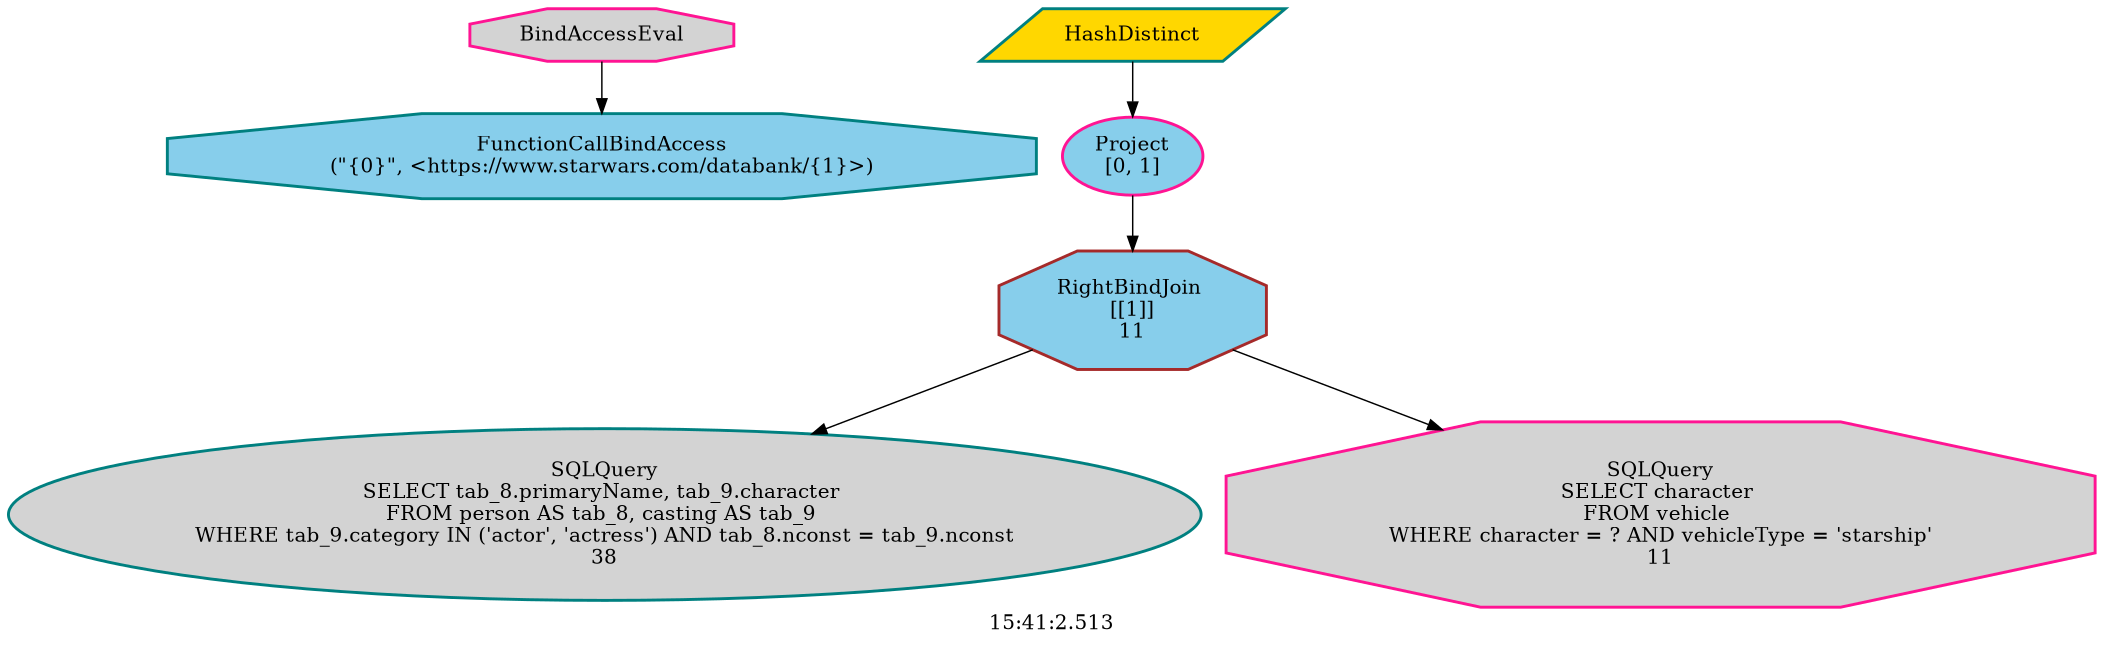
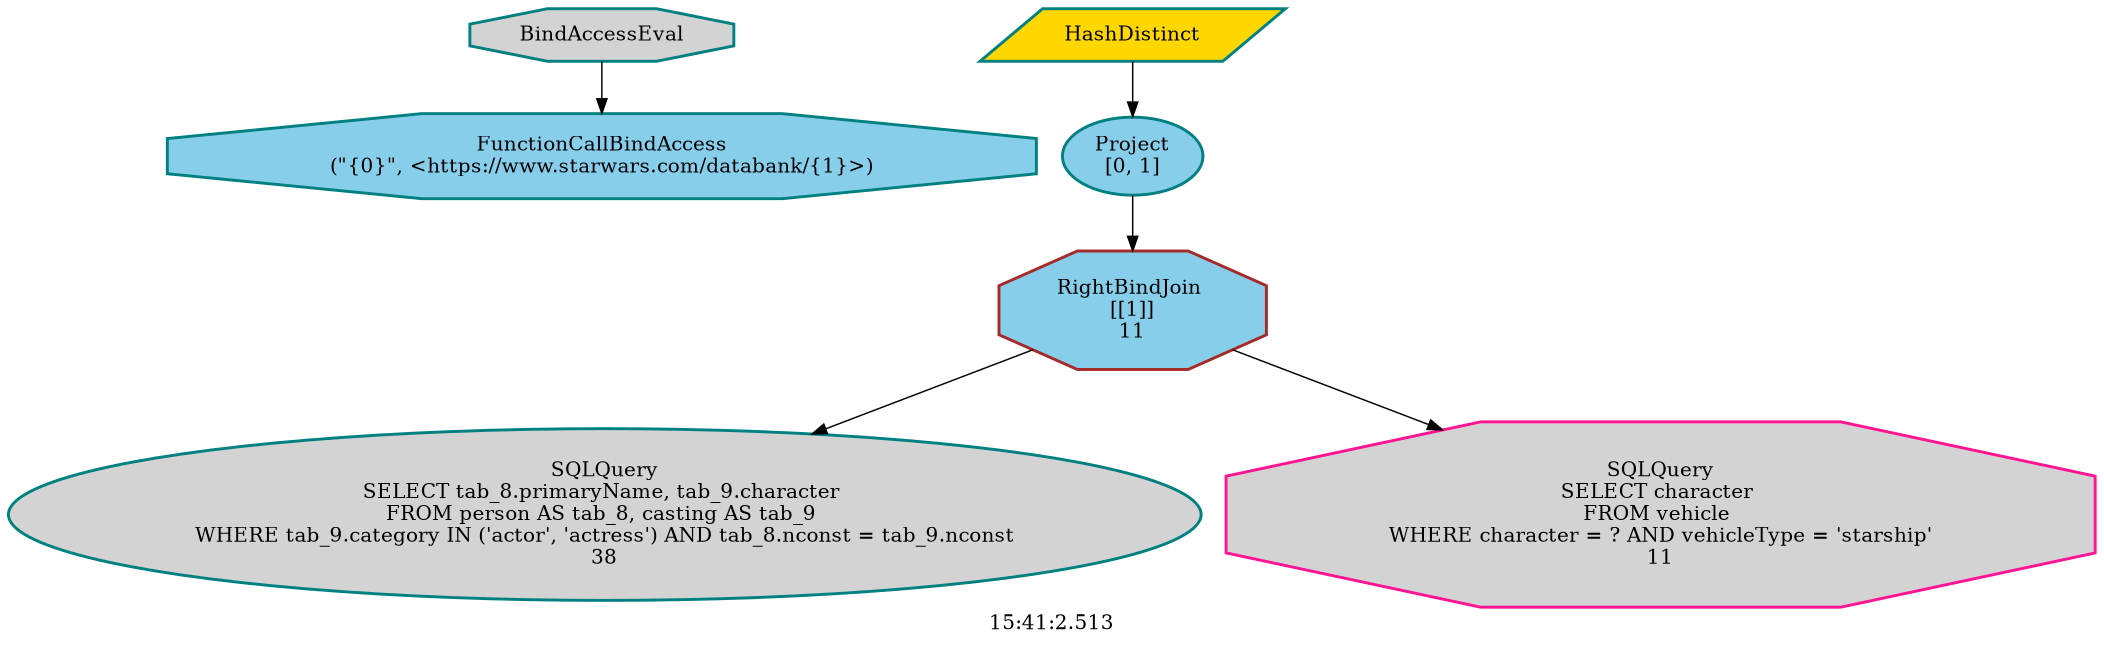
  digraph {
    label="15:41:2.513"
    node [color=deeppink fillcolor=lightgrey fontcolor=black shape=octagon style="bold,filled"]
    edge [color=black]
-   n1 [label=BindAccessEval]
+   n1 [color=teal label=BindAccessEval]
    n2 [color=teal fillcolor=skyblue label="FunctionCallBindAccess\n(\"{0}\", <https://www.starwars.com/databank/{1}>)"]
    n3 [color=teal fillcolor=gold label=HashDistinct shape=parallelogram]
-   n4 [fillcolor=skyblue label="Project\n[0, 1]" shape=ellipse]
+   n4 [color=teal fillcolor=skyblue label="Project\n[0, 1]" shape=ellipse]
    n5 [color=brown fillcolor=skyblue label="RightBindJoin \n[[1]]\n11"]
    n6 [color=teal label="SQLQuery\nSELECT tab_8.primaryName, tab_9.character \nFROM person AS tab_8, casting AS tab_9 \nWHERE tab_9.category IN ('actor', 'actress') AND tab_8.nconst = tab_9.nconst\n38" shape=ellipse]
    n7 [label="SQLQuery\nSELECT character \nFROM vehicle \nWHERE character = ? AND vehicleType = 'starship'\n11"]
    n1 -> n2
    n3 -> n4
    n4 -> n5
    n5 -> n6
    n5 -> n7
  }
